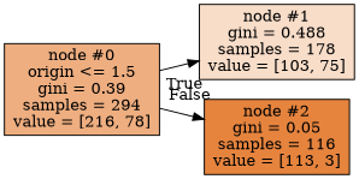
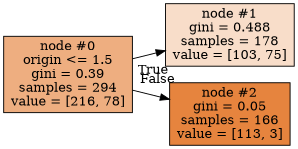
  digraph {
    ranksep=equally
    splines=polyline
    rankdir=LR
    node [color=black shape=box style=filled]
    edge [labeldistance=2.5]
    n1 [fillcolor="#eeae80" label="node #0\norigin <= 1.5\ngini = 0.39\nsamples = 294\nvalue = [216, 78]"]
    n2 [fillcolor="#f8ddc9" label="node #1\ngini = 0.488\nsamples = 178\nvalue = [103, 75]"]
-   n3 [fillcolor="#e6843e" label="node #2\ngini = 0.05\nsamples = 116\nvalue = [113, 3]"]
+   n3 [fillcolor="#e6843e" label="node #2\ngini = 0.05\nsamples = 166\nvalue = [113, 3]"]
    subgraph sub_1 {
      rank=same
      n1
    }
    subgraph sub_2 {
      rank=same
      n2
      n3
    }
    n1 -> n2 [headlabel=True labelangle=45]
    n1 -> n3 [headlabel=False labelangle=-45]
  }
